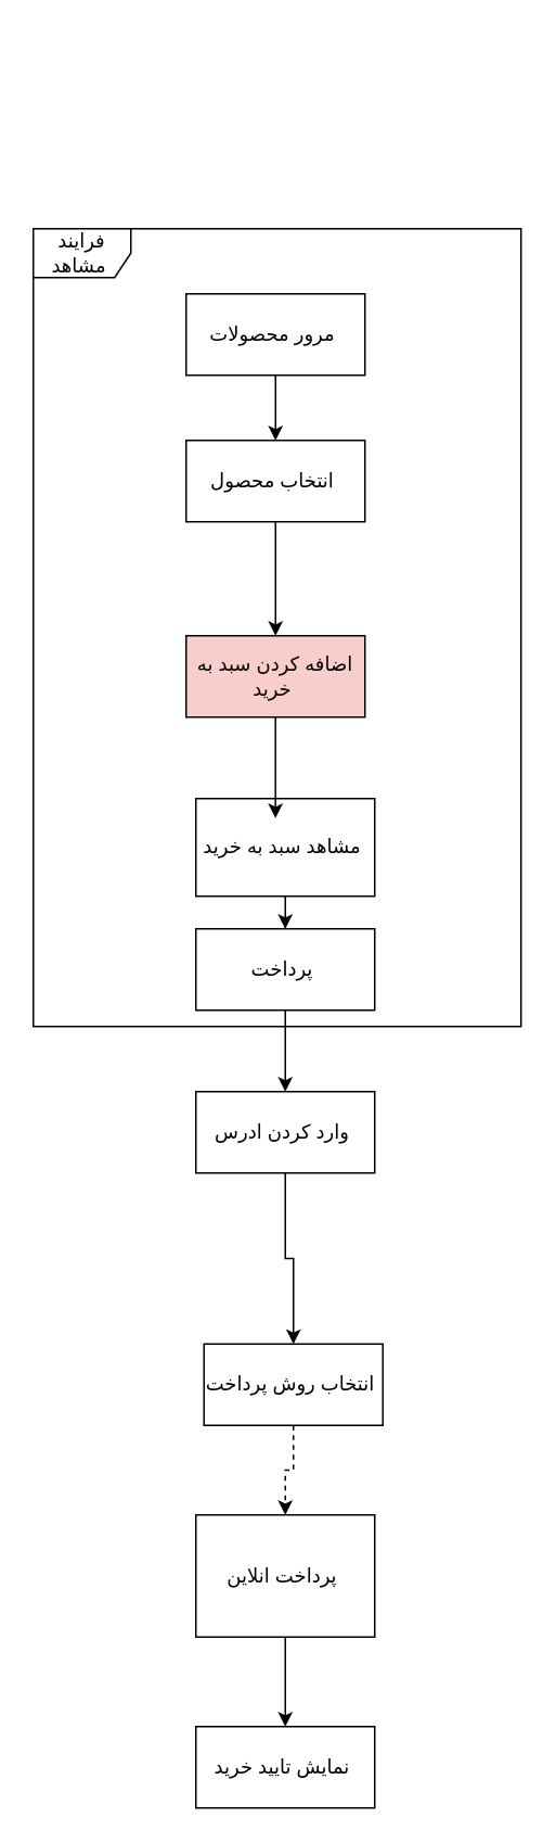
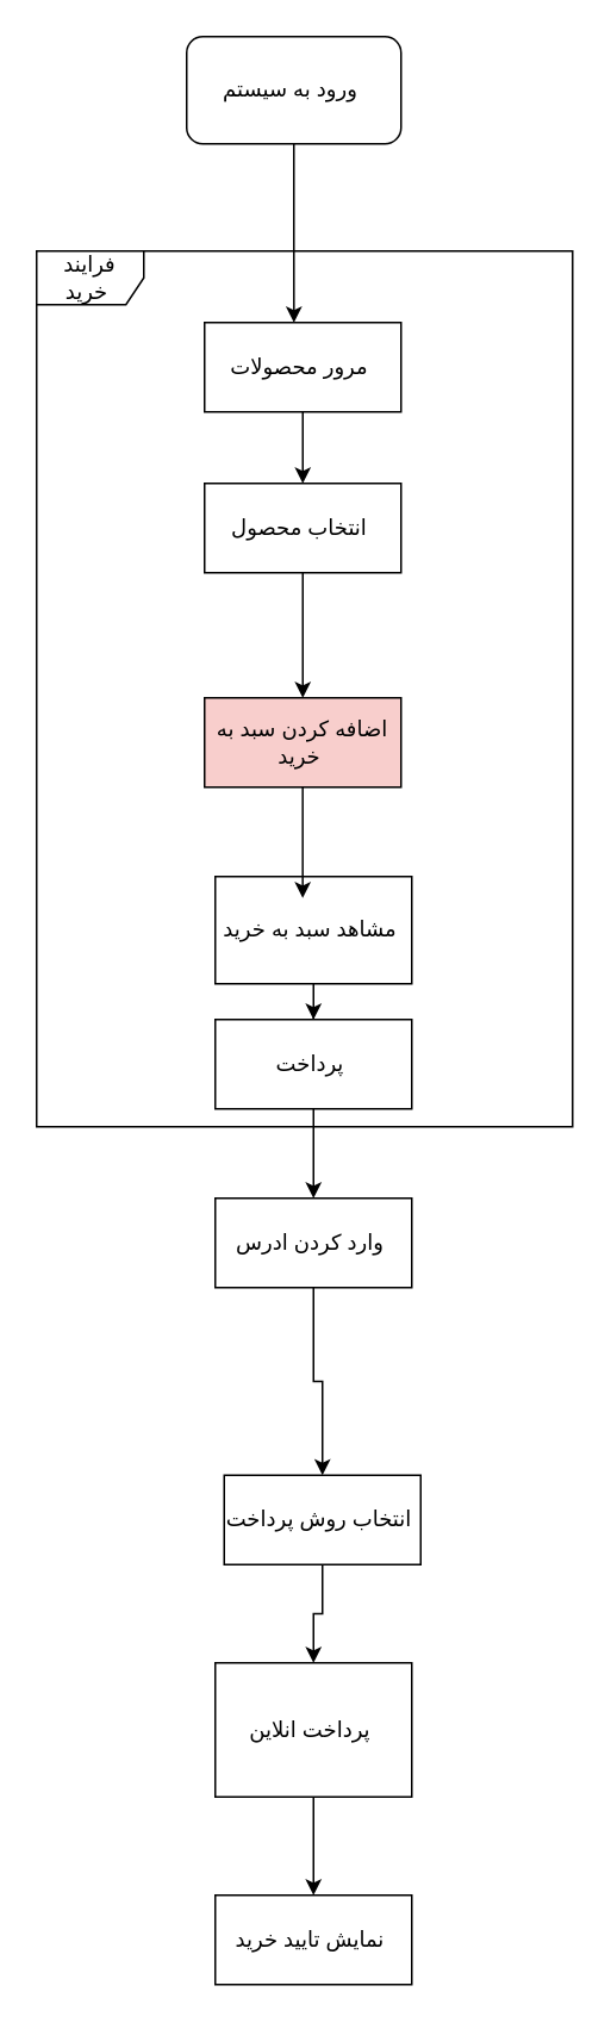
  <mxCell id="0" />
  <mxCell id="1" parent="0" />
- <mxCell id="3" value="فرایند مشاهد&amp;nbsp;" style="shape=umlFrame;whiteSpace=wrap;html=1;pointerEvents=0;" vertex="1" parent="1"><mxGeometry x="20" y="140" width="300" height="490" as="geometry" /></mxCell>
+ <mxCell id="2" value="ورود به سیستم&amp;nbsp;" style="rounded=1;whiteSpace=wrap;html=1;" vertex="1" parent="1"><mxGeometry x="104" y="20" width="120" height="60" as="geometry" /></mxCell>
+ <mxCell id="3" value="فرایند خرید&amp;nbsp;" style="shape=umlFrame;whiteSpace=wrap;html=1;pointerEvents=0;" vertex="1" parent="1"><mxGeometry x="20" y="140" width="300" height="490" as="geometry" /></mxCell>
  <mxCell id="4" style="edgeStyle=orthogonalEdgeStyle;rounded=0;orthogonalLoop=1;jettySize=auto;html=1;entryX=0.5;entryY=0;entryDx=0;entryDy=0;" edge="1" parent="1" source="5" target="7"><mxGeometry relative="1" as="geometry" /></mxCell>
  <mxCell id="5" value="مرور محصولات&amp;nbsp;" style="html=1;whiteSpace=wrap;" vertex="1" parent="1"><mxGeometry x="114" y="180" width="110" height="50" as="geometry" /></mxCell>
  <mxCell id="6" style="edgeStyle=orthogonalEdgeStyle;rounded=0;orthogonalLoop=1;jettySize=auto;html=1;entryX=0.5;entryY=0;entryDx=0;entryDy=0;" edge="1" parent="1" source="7" target="8"><mxGeometry relative="1" as="geometry" /></mxCell>
  <mxCell id="7" value="انتخاب محصول&amp;nbsp;" style="html=1;whiteSpace=wrap;" vertex="1" parent="1"><mxGeometry x="114" y="270" width="110" height="50" as="geometry" /></mxCell>
  <mxCell id="8" value="اضافه کردن سبد به خرید&amp;nbsp;" style="html=1;whiteSpace=wrap;fillColor=#f8cecc;" vertex="1" parent="1"><mxGeometry x="114" y="390" width="110" height="50" as="geometry" /></mxCell>
  <mxCell id="9" style="edgeStyle=orthogonalEdgeStyle;rounded=0;orthogonalLoop=1;jettySize=auto;html=1;entryX=0.5;entryY=0;entryDx=0;entryDy=0;" edge="1" parent="1" source="10" target="12"><mxGeometry relative="1" as="geometry" /></mxCell>
  <mxCell id="10" value="مشاهد سبد به خرید&amp;nbsp;" style="html=1;whiteSpace=wrap;" vertex="1" parent="1"><mxGeometry x="120" y="490" width="110" height="60" as="geometry" /></mxCell>
  <mxCell id="11" style="edgeStyle=orthogonalEdgeStyle;rounded=0;orthogonalLoop=1;jettySize=auto;html=1;entryX=0.5;entryY=0;entryDx=0;entryDy=0;" edge="1" parent="1" source="12" target="14"><mxGeometry relative="1" as="geometry" /></mxCell>
  <mxCell id="12" value="پرداخت&amp;nbsp;" style="html=1;whiteSpace=wrap;" vertex="1" parent="1"><mxGeometry x="120" y="570" width="110" height="50" as="geometry" /></mxCell>
  <mxCell id="13" value="" style="edgeStyle=orthogonalEdgeStyle;rounded=0;orthogonalLoop=1;jettySize=auto;html=1;" edge="1" parent="1" source="14" target="16"><mxGeometry relative="1" as="geometry" /></mxCell>
  <mxCell id="14" value="وارد کردن ادرس&amp;nbsp;" style="html=1;whiteSpace=wrap;" vertex="1" parent="1"><mxGeometry x="120" y="670" width="110" height="50" as="geometry" /></mxCell>
- <mxCell id="15" value="" style="edgeStyle=orthogonalEdgeStyle;rounded=0;orthogonalLoop=1;jettySize=auto;html=1;dashed=1;" edge="1" parent="1" source="16" target="18"><mxGeometry relative="1" as="geometry" /></mxCell>
+ <mxCell id="15" value="" style="edgeStyle=orthogonalEdgeStyle;rounded=0;orthogonalLoop=1;jettySize=auto;html=1;" edge="1" parent="1" source="16" target="18"><mxGeometry relative="1" as="geometry" /></mxCell>
  <mxCell id="16" value="انتخاب روش پرداخت&amp;nbsp;" style="html=1;whiteSpace=wrap;" vertex="1" parent="1"><mxGeometry x="125" y="825" width="110" height="50" as="geometry" /></mxCell>
  <mxCell id="17" value="" style="edgeStyle=orthogonalEdgeStyle;rounded=0;orthogonalLoop=1;jettySize=auto;html=1;" edge="1" parent="1" source="18" target="19"><mxGeometry relative="1" as="geometry" /></mxCell>
  <mxCell id="18" value="پرداخت انلاین&amp;nbsp;" style="html=1;whiteSpace=wrap;" vertex="1" parent="1"><mxGeometry x="120" y="930" width="110" height="75" as="geometry" /></mxCell>
  <mxCell id="19" value="نمایش تایید خرید&amp;nbsp;" style="html=1;whiteSpace=wrap;" vertex="1" parent="1"><mxGeometry x="120" y="1060" width="110" height="50" as="geometry" /></mxCell>
  <mxCell id="20" style="edgeStyle=orthogonalEdgeStyle;rounded=0;orthogonalLoop=1;jettySize=auto;html=1;entryX=0.445;entryY=0.2;entryDx=0;entryDy=0;entryPerimeter=0;" edge="1" parent="1" source="8" target="10"><mxGeometry relative="1" as="geometry" /></mxCell>
+ <mxCell id="21" style="edgeStyle=orthogonalEdgeStyle;rounded=0;orthogonalLoop=1;jettySize=auto;html=1;entryX=0.455;entryY=0;entryDx=0;entryDy=0;entryPerimeter=0;" edge="1" parent="1" source="2" target="5"><mxGeometry relative="1" as="geometry" /></mxCell>
